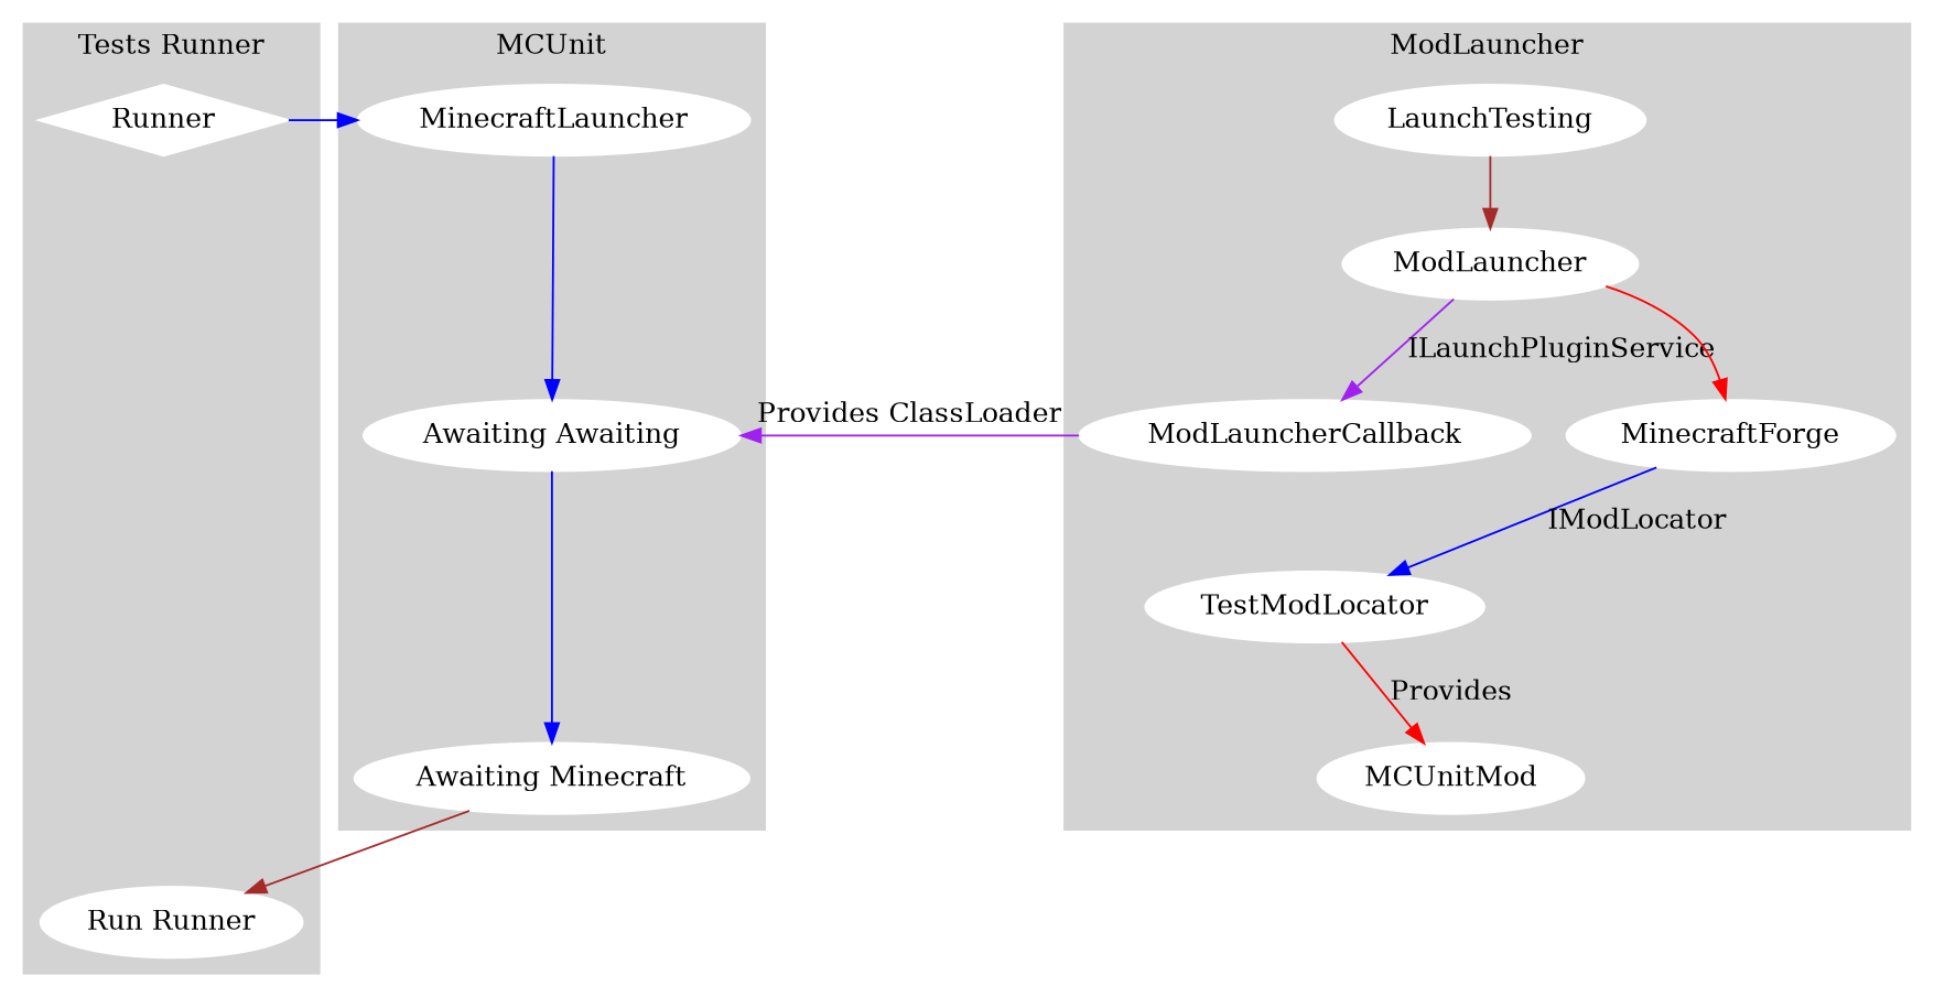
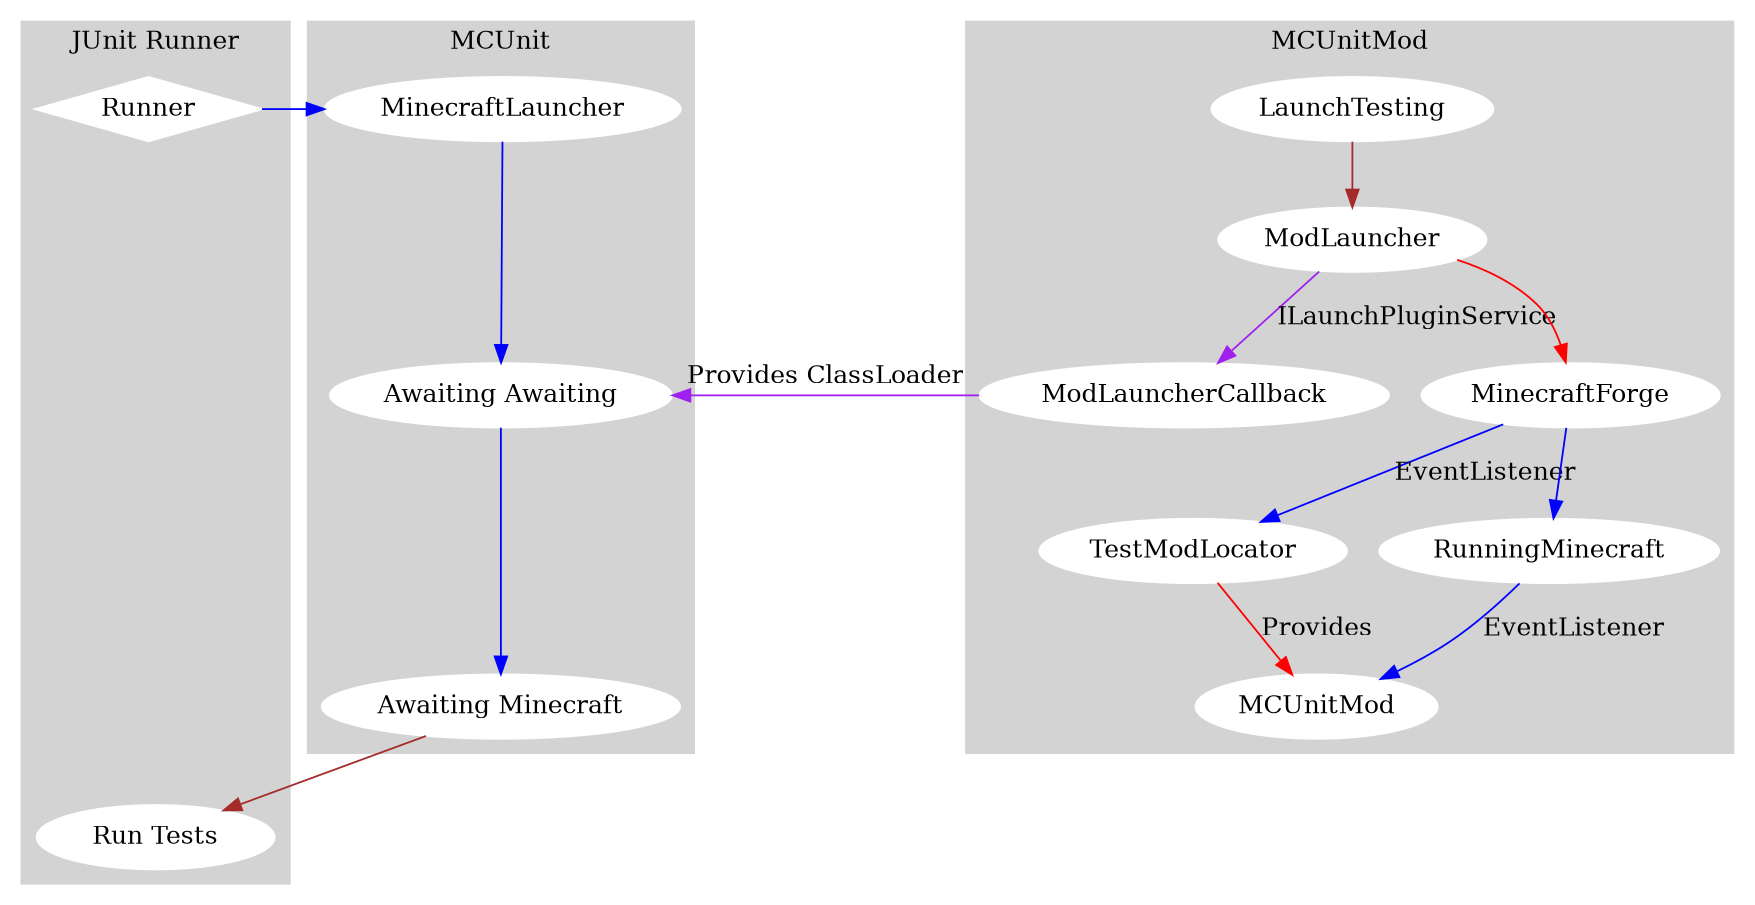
  digraph {
    newrank=true
    rankdir=TB
    node [color=white style=filled]
    edge [color=blue]
    Runner [shape=diamond]
    LaunchTesting
    MinecraftLauncher
    ModLauncherCallback
    n5 [label="Awaiting Awaiting"]
    MCUnitMod
    n7 [label="Awaiting Minecraft"]
-   n8 [label="Run Runner"]
+   n8 [label="Run Tests"]
    ModLauncher
    MinecraftForge
    TestModLocator
+   RunningMinecraft
    subgraph sub_1 {
      rank=same
      Runner
      LaunchTesting
      MinecraftLauncher
    }
    subgraph sub_2 {
      rank=same
      ModLauncherCallback
      n5
    }
    subgraph sub_3 {
      rank=same
      MCUnitMod
      n7
    }
    subgraph cluster_4 {
      color=lightgrey
-     label="Tests Runner"
+     label="JUnit Runner"
      style=filled
      Runner
      n8
    }
    subgraph cluster_5 {
      color=lightgrey
-     label=ModLauncher
+     label=MCUnitMod
      style=filled
      LaunchTesting
      ModLauncherCallback
      MCUnitMod
      ModLauncher
      MinecraftForge
      TestModLocator
+     RunningMinecraft
    }
    subgraph cluster_6 {
      color=lightgrey
      label=MCUnit
      style=filled
      MinecraftLauncher
      n5
      n7
    }
    Runner -> MinecraftLauncher
    LaunchTesting -> ModLauncher [color=brown]
    MinecraftLauncher -> n5
    ModLauncherCallback -> n5 [color=purple label="Provides ClassLoader"]
    n5 -> n7
    n7 -> n8 [color=brown]
    ModLauncher -> ModLauncherCallback [color=purple label=ILaunchPluginService]
    ModLauncher -> MinecraftForge [color=red]
-   MinecraftForge -> TestModLocator [label=IModLocator]
+   MinecraftForge -> TestModLocator [label=EventListener]
+   MinecraftForge -> RunningMinecraft
    TestModLocator -> MCUnitMod [color=red label=Provides]
+   RunningMinecraft -> MCUnitMod [label=EventListener]
  }
